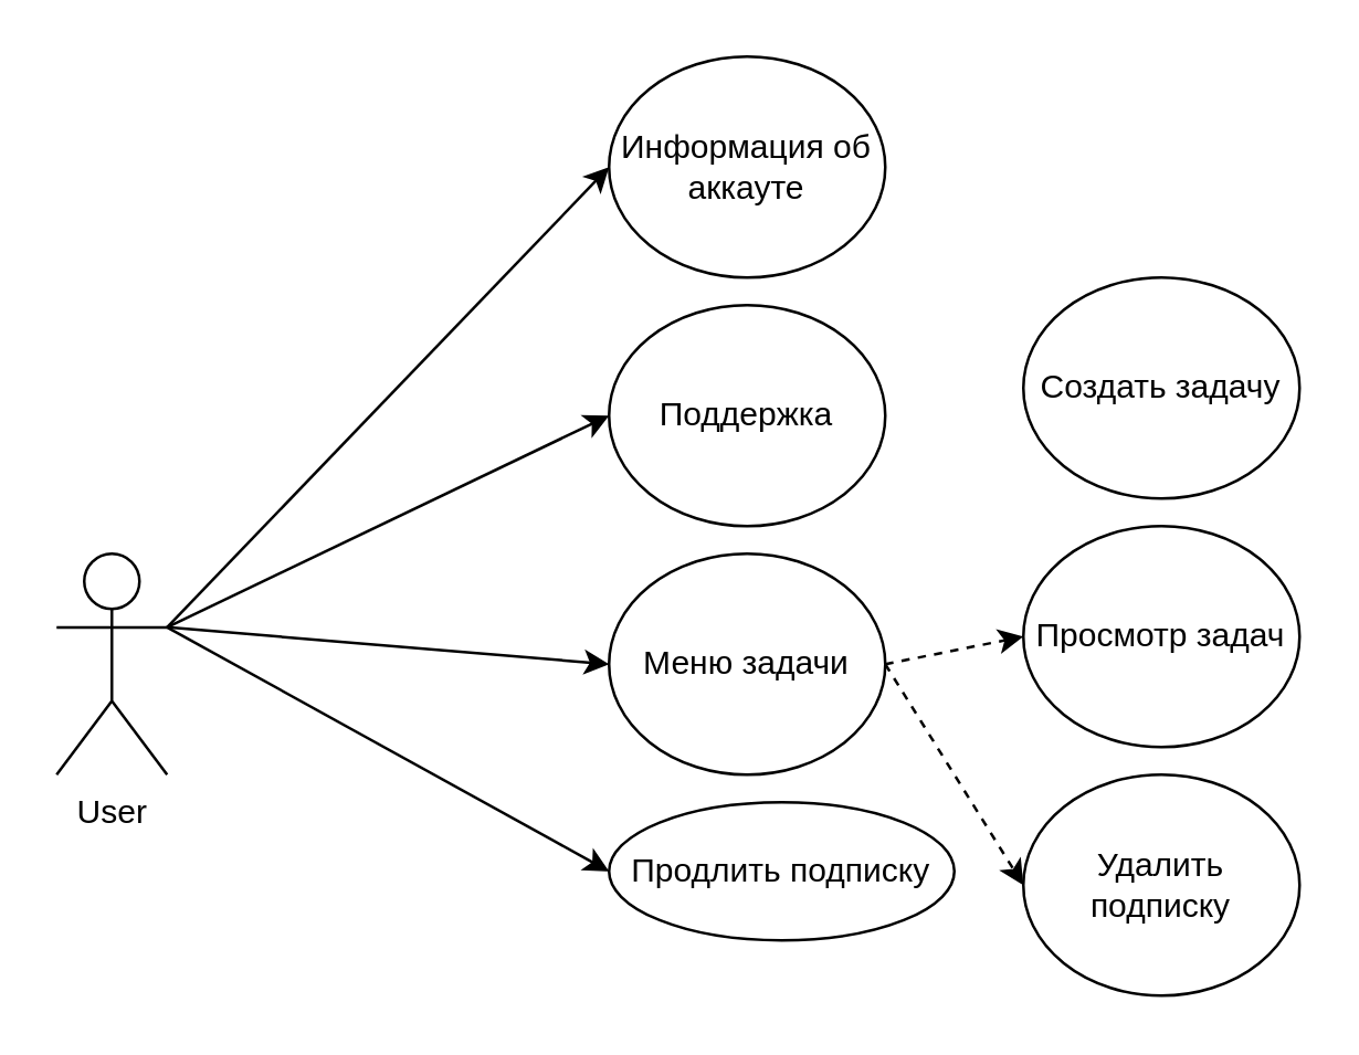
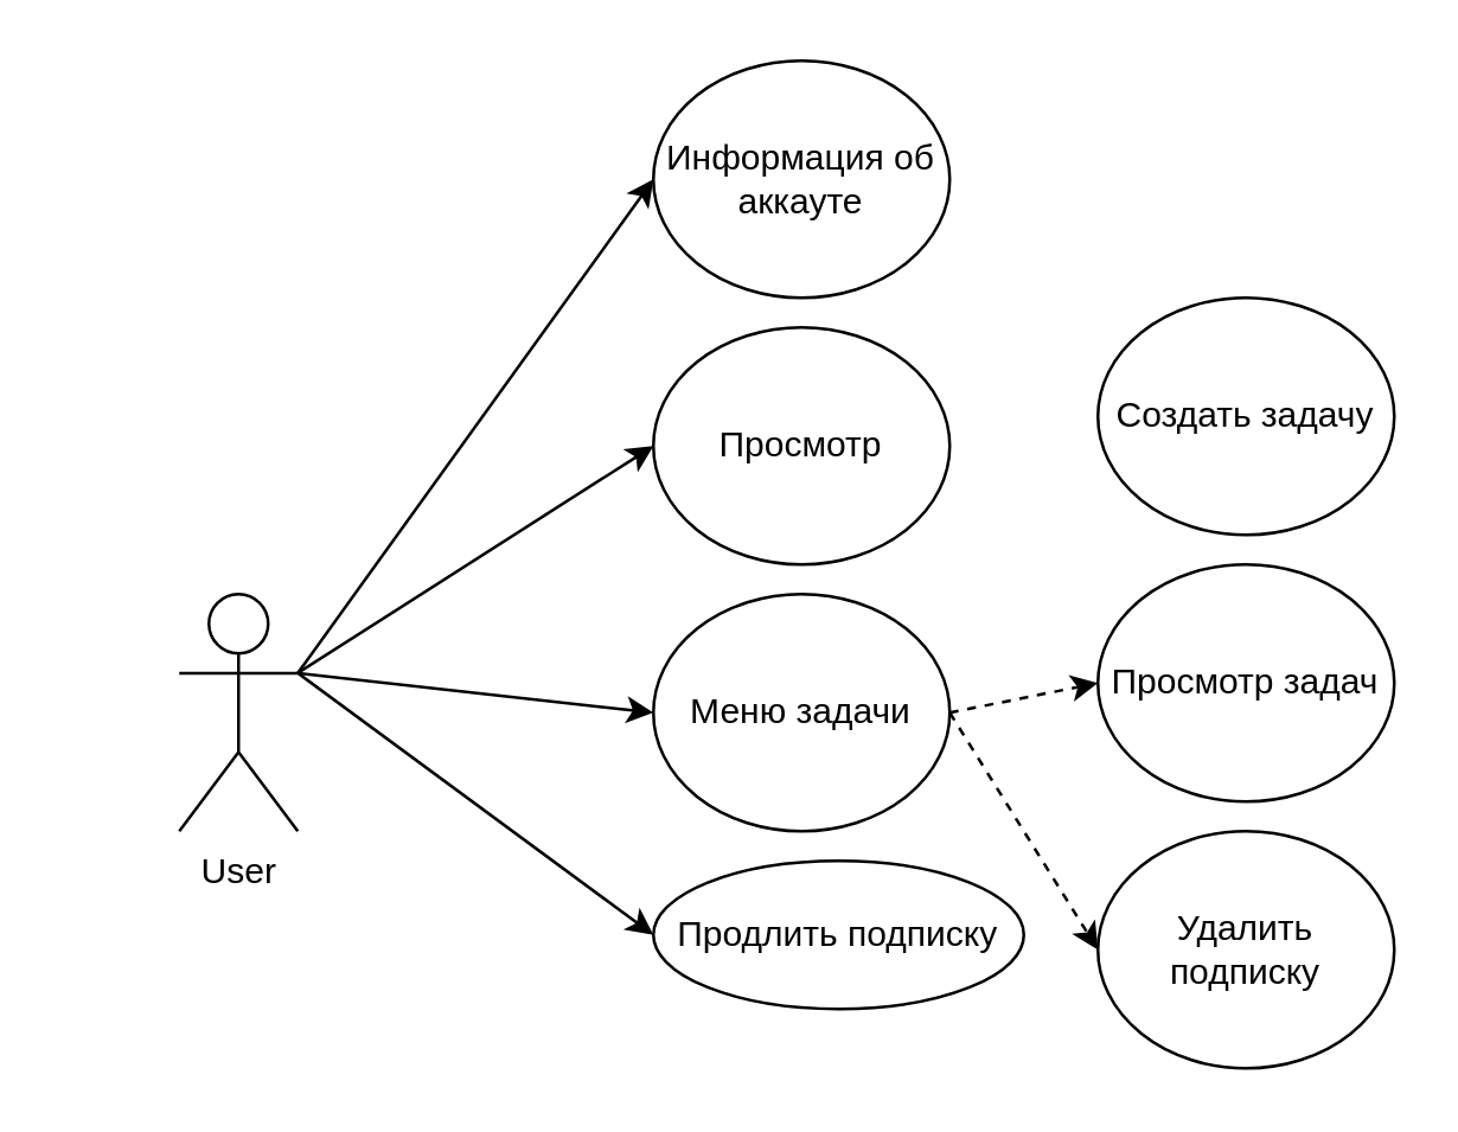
  <mxCell id="0" />
  <mxCell id="1" parent="0" />
- <mxCell id="2" value="User" style="shape=umlActor;verticalLabelPosition=bottom;verticalAlign=top;html=1;outlineConnect=0;" parent="1" vertex="1"><mxGeometry x="20" y="200" width="40" height="80" as="geometry" /></mxCell>
+ <mxCell id="2" value="User" style="shape=umlActor;verticalLabelPosition=bottom;verticalAlign=top;html=1;outlineConnect=0;" parent="1" vertex="1"><mxGeometry x="60" y="200" width="40" height="80" as="geometry" /></mxCell>
  <mxCell id="3" value="Создать задачу" style="ellipse;whiteSpace=wrap;html=1;" parent="1" vertex="1"><mxGeometry x="370" y="100" width="100" height="80" as="geometry" /></mxCell>
  <mxCell id="4" value="Удалить подписку" style="ellipse;whiteSpace=wrap;html=1;" parent="1" vertex="1"><mxGeometry x="370" y="280" width="100" height="80" as="geometry" /></mxCell>
  <mxCell id="5" value="Просмотр задач" style="ellipse;whiteSpace=wrap;html=1;" parent="1" vertex="1"><mxGeometry x="370" y="190" width="100" height="80" as="geometry" /></mxCell>
  <mxCell id="6" value="Продлить подписку" style="ellipse;whiteSpace=wrap;html=1;" parent="1" vertex="1"><mxGeometry x="220" y="290" width="125" height="50" as="geometry" /></mxCell>
  <mxCell id="7" value="Информация об аккауте" style="ellipse;whiteSpace=wrap;html=1;" parent="1" vertex="1"><mxGeometry x="220" y="20" width="100" height="80" as="geometry" /></mxCell>
- <mxCell id="8" value="Поддержка" style="ellipse;whiteSpace=wrap;html=1;" parent="1" vertex="1"><mxGeometry x="220" y="110" width="100" height="80" as="geometry" /></mxCell>
+ <mxCell id="8" value="Просмотр" style="ellipse;whiteSpace=wrap;html=1;" parent="1" vertex="1"><mxGeometry x="220" y="110" width="100" height="80" as="geometry" /></mxCell>
  <mxCell id="9" value="" style="endArrow=classic;html=1;rounded=0;entryX=0;entryY=0.5;entryDx=0;entryDy=0;exitX=1;exitY=0.333;exitDx=0;exitDy=0;exitPerimeter=0;" parent="1" source="2" target="6" edge="1"><mxGeometry width="50" height="50" relative="1" as="geometry"><mxPoint x="70" y="50" as="sourcePoint" /><mxPoint x="120" y="0" as="targetPoint" /></mxGeometry></mxCell>
  <mxCell id="10" value="" style="endArrow=classic;html=1;rounded=0;entryX=0;entryY=0.5;entryDx=0;entryDy=0;exitX=1;exitY=0.333;exitDx=0;exitDy=0;exitPerimeter=0;" parent="1" source="2" target="8" edge="1"><mxGeometry width="50" height="50" relative="1" as="geometry"><mxPoint x="80" y="97" as="sourcePoint" /><mxPoint x="230" y="110" as="targetPoint" /></mxGeometry></mxCell>
  <mxCell id="11" value="" style="endArrow=classic;html=1;rounded=0;entryX=0;entryY=0.5;entryDx=0;entryDy=0;exitX=1;exitY=0.333;exitDx=0;exitDy=0;exitPerimeter=0;" parent="1" source="2" target="13" edge="1"><mxGeometry width="50" height="50" relative="1" as="geometry"><mxPoint x="430" y="300" as="sourcePoint" /><mxPoint x="240" y="170" as="targetPoint" /></mxGeometry></mxCell>
  <mxCell id="12" value="" style="endArrow=classic;html=1;rounded=0;entryX=0;entryY=0.5;entryDx=0;entryDy=0;exitX=1;exitY=0.333;exitDx=0;exitDy=0;exitPerimeter=0;" parent="1" source="2" target="7" edge="1"><mxGeometry width="50" height="50" relative="1" as="geometry"><mxPoint x="100" y="77" as="sourcePoint" /><mxPoint x="250" y="180" as="targetPoint" /></mxGeometry></mxCell>
  <mxCell id="13" value="Меню задачи" style="ellipse;whiteSpace=wrap;html=1;" parent="1" vertex="1"><mxGeometry x="220" y="200" width="100" height="80" as="geometry" /></mxCell>
  <mxCell id="14" value="" style="endArrow=classic;dashed=1;html=1;rounded=0;endFill=1;exitX=1;exitY=0.5;exitDx=0;exitDy=0;entryX=0;entryY=0.5;entryDx=0;entryDy=0;" parent="1" source="13" target="5" edge="1"><mxGeometry width="50" height="50" relative="1" as="geometry"><mxPoint x="330" y="250" as="sourcePoint" /><mxPoint x="380" y="150" as="targetPoint" /></mxGeometry></mxCell>
  <mxCell id="15" value="" style="endArrow=classic;dashed=1;html=1;rounded=0;endFill=1;exitX=1;exitY=0.5;exitDx=0;exitDy=0;entryX=0;entryY=0.5;entryDx=0;entryDy=0;" parent="1" target="4" edge="1"><mxGeometry width="50" height="50" relative="1" as="geometry"><mxPoint x="320" y="240" as="sourcePoint" /><mxPoint x="370" y="320" as="targetPoint" /></mxGeometry></mxCell>
